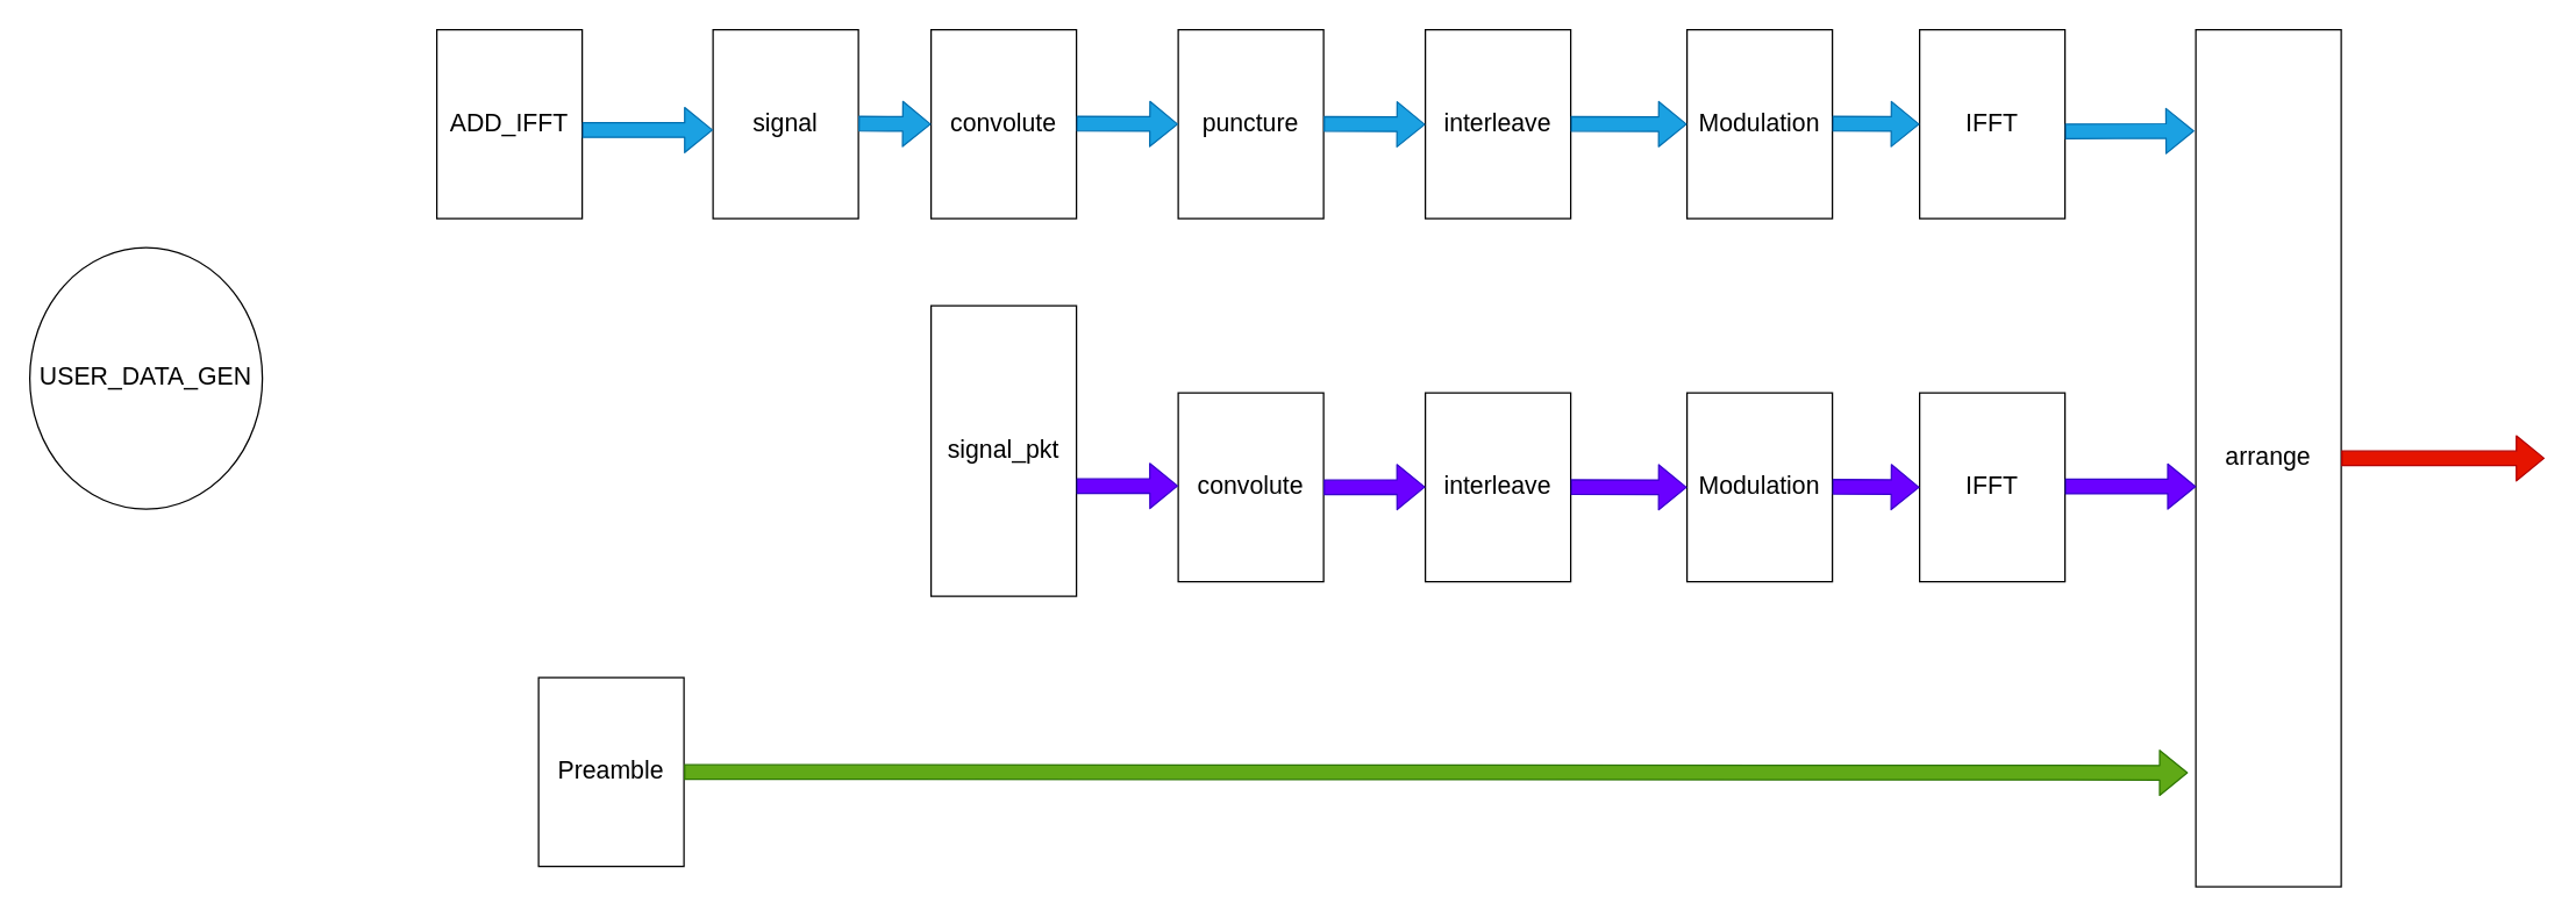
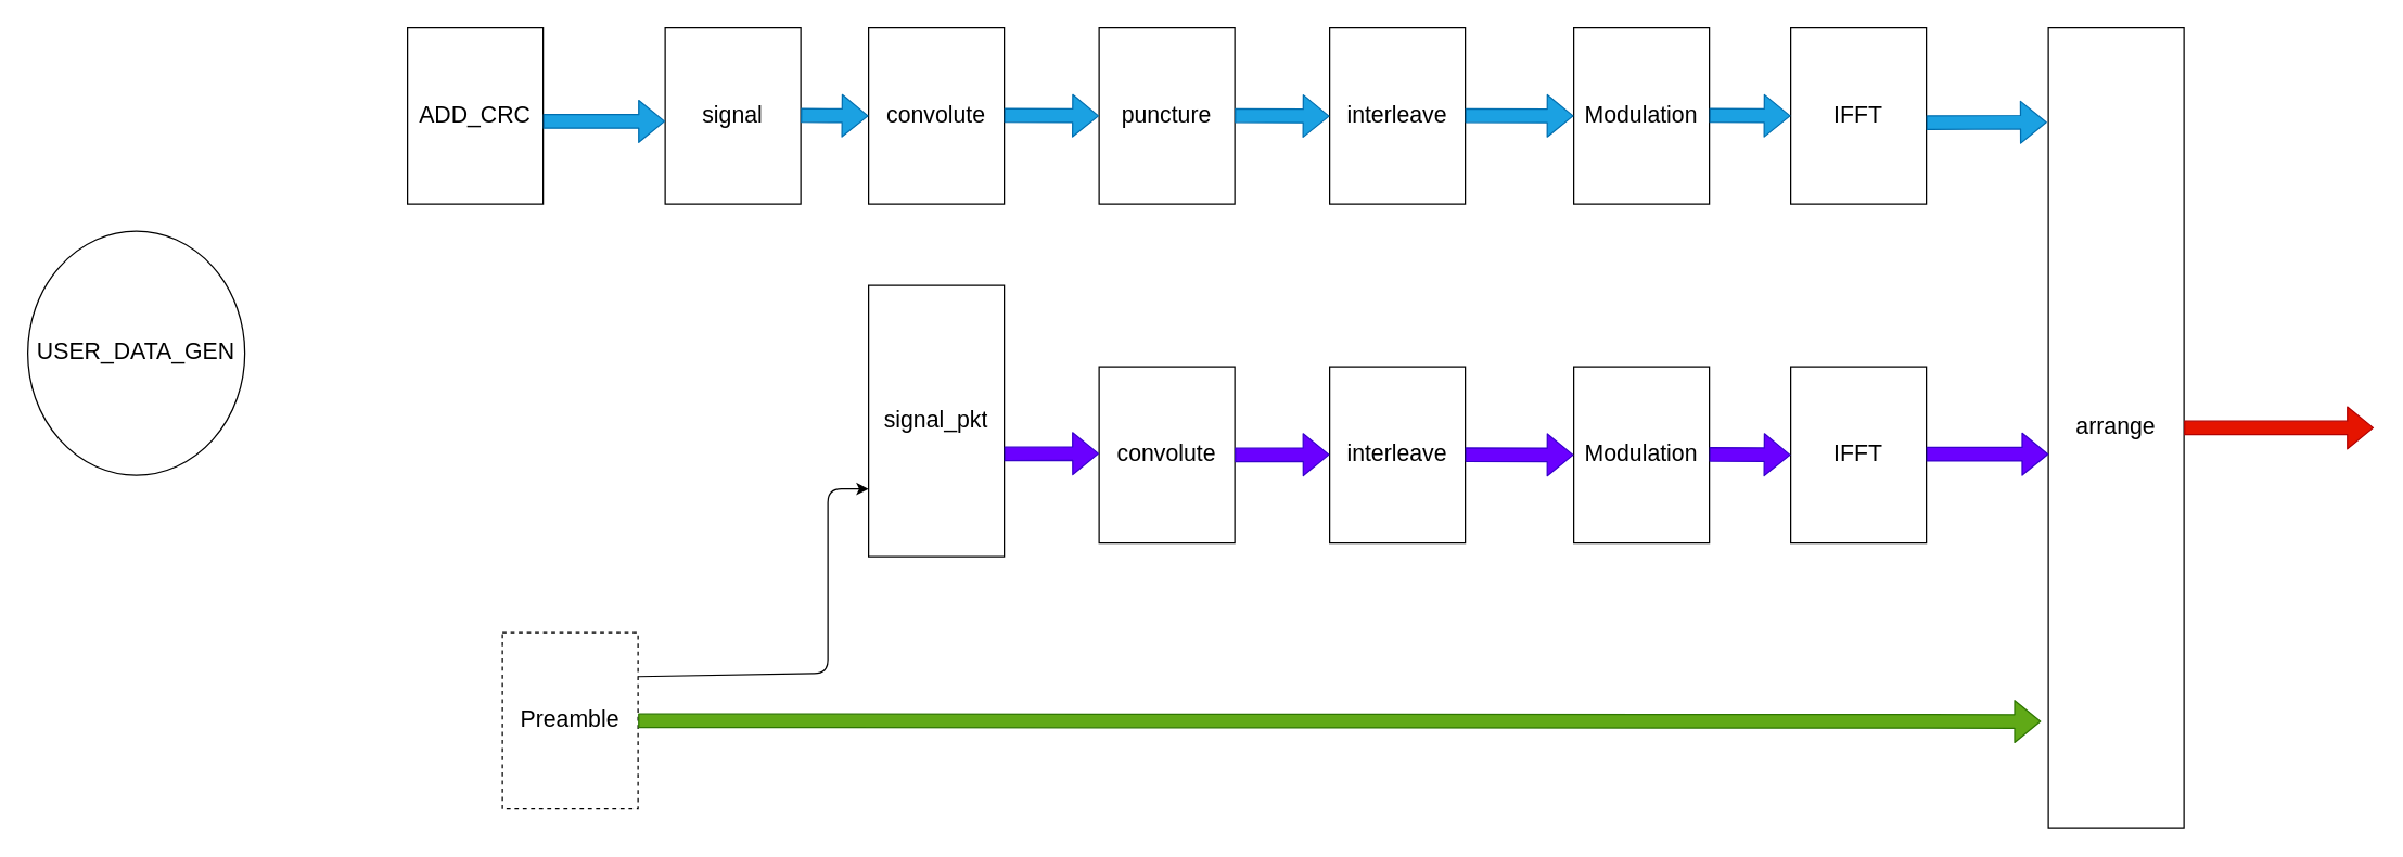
  <mxCell id="0" />
  <mxCell id="1" parent="0" />
  <mxCell id="2" value="&lt;font color=&quot;#000000&quot; style=&quot;font-size: 17px;&quot;&gt;USER_DATA_GEN&lt;/font&gt;" style="ellipse;whiteSpace=wrap;html=1;fillColor=none;strokeColor=#000000;fontSize=17;" vertex="1" parent="1"><mxGeometry x="20" y="170" width="160" height="180" as="geometry" /></mxCell>
- <mxCell id="3" value="&lt;font color=&quot;#000000&quot; style=&quot;font-size: 17px;&quot;&gt;ADD_IFFT&lt;/font&gt;" style="rounded=0;whiteSpace=wrap;html=1;fillColor=none;strokeColor=#000000;fontSize=17;" vertex="1" parent="1"><mxGeometry x="300" y="20" width="100" height="130" as="geometry" /></mxCell>
+ <mxCell id="3" value="&lt;font color=&quot;#000000&quot; style=&quot;font-size: 17px;&quot;&gt;ADD_CRC&lt;/font&gt;" style="rounded=0;whiteSpace=wrap;html=1;fillColor=none;strokeColor=#000000;fontSize=17;" vertex="1" parent="1"><mxGeometry x="300" y="20" width="100" height="130" as="geometry" /></mxCell>
  <mxCell id="4" value="&lt;font color=&quot;#000000&quot; style=&quot;font-size: 17px;&quot;&gt;signal&lt;/font&gt;" style="rounded=0;whiteSpace=wrap;html=1;fillColor=none;strokeColor=#000000;fontSize=17;" vertex="1" parent="1"><mxGeometry x="490" y="20" width="100" height="130" as="geometry" /></mxCell>
  <mxCell id="5" value="&lt;font color=&quot;#000000&quot; style=&quot;font-size: 17px;&quot;&gt;convolute&lt;/font&gt;" style="rounded=0;whiteSpace=wrap;html=1;fillColor=none;strokeColor=#000000;fontSize=17;" vertex="1" parent="1"><mxGeometry x="640" y="20" width="100" height="130" as="geometry" /></mxCell>
  <mxCell id="6" value="&lt;font color=&quot;#000000&quot; style=&quot;font-size: 17px;&quot;&gt;puncture&lt;/font&gt;" style="rounded=0;whiteSpace=wrap;html=1;fillColor=none;strokeColor=#000000;fontSize=17;" vertex="1" parent="1"><mxGeometry x="810" y="20" width="100" height="130" as="geometry" /></mxCell>
  <mxCell id="7" value="&lt;span class=&quot;VIiyi&quot; lang=&quot;en&quot; style=&quot;font-size: 17px;&quot;&gt;&lt;font color=&quot;#000000&quot; style=&quot;font-size: 17px;&quot;&gt;interleave&lt;/font&gt;&lt;/span&gt;" style="rounded=0;whiteSpace=wrap;html=1;fillColor=none;strokeColor=#000000;fontSize=17;" vertex="1" parent="1"><mxGeometry x="980" y="20" width="100" height="130" as="geometry" /></mxCell>
  <mxCell id="8" value="&lt;font color=&quot;#000000&quot; style=&quot;font-size: 17px;&quot;&gt;Modulation&lt;/font&gt;" style="rounded=0;whiteSpace=wrap;html=1;fillColor=none;strokeColor=#000000;fontSize=17;" vertex="1" parent="1"><mxGeometry x="1160" y="20" width="100" height="130" as="geometry" /></mxCell>
  <mxCell id="9" value="&lt;font color=&quot;#000000&quot; style=&quot;font-size: 17px;&quot;&gt;IFFT&lt;/font&gt;" style="rounded=0;whiteSpace=wrap;html=1;fillColor=none;strokeColor=#000000;fontSize=17;" vertex="1" parent="1"><mxGeometry x="1320" y="20" width="100" height="130" as="geometry" /></mxCell>
  <mxCell id="10" value="&lt;font color=&quot;#000000&quot; style=&quot;font-size: 17px;&quot;&gt;arrange&lt;/font&gt;" style="rounded=0;whiteSpace=wrap;html=1;fillColor=none;strokeColor=#000000;fontSize=17;" vertex="1" parent="1"><mxGeometry x="1510" y="20" width="100" height="590" as="geometry" /></mxCell>
- <mxCell id="12" value="&lt;font color=&quot;#000000&quot; style=&quot;font-size: 17px;&quot;&gt;Preamble&lt;/font&gt;" style="rounded=0;whiteSpace=wrap;html=1;fillColor=none;strokeColor=#000000;fontSize=17;" vertex="1" parent="1"><mxGeometry x="370" y="466" width="100" height="130" as="geometry" /></mxCell>
+ <mxCell id="11" style="edgeStyle=none;html=1;exitX=1;exitY=0.25;exitDx=0;exitDy=0;entryX=0;entryY=0.75;entryDx=0;entryDy=0;fontSize=17;fontColor=#000000;strokeColor=#000000;" edge="1" parent="1" source="12" target="13"><mxGeometry relative="1" as="geometry"><Array as="points"><mxPoint x="610" y="496" /><mxPoint x="610" y="360" /></Array></mxGeometry></mxCell>
+ <mxCell id="12" value="&lt;font color=&quot;#000000&quot; style=&quot;font-size: 17px;&quot;&gt;Preamble&lt;/font&gt;" style="rounded=0;whiteSpace=wrap;html=1;fillColor=none;strokeColor=#000000;fontSize=17;dashed=1;" vertex="1" parent="1"><mxGeometry x="370" y="466" width="100" height="130" as="geometry" /></mxCell>
  <mxCell id="13" value="&lt;font color=&quot;#000000&quot; style=&quot;font-size: 17px;&quot;&gt;signal_pkt&lt;/font&gt;" style="rounded=0;whiteSpace=wrap;html=1;fillColor=none;strokeColor=#000000;fontSize=17;" vertex="1" parent="1"><mxGeometry x="640" y="210" width="100" height="200" as="geometry" /></mxCell>
  <mxCell id="14" value="&lt;font color=&quot;#000000&quot; style=&quot;font-size: 17px;&quot;&gt;convolute&lt;/font&gt;" style="rounded=0;whiteSpace=wrap;html=1;fillColor=none;strokeColor=#000000;fontSize=17;" vertex="1" parent="1"><mxGeometry x="810" y="270" width="100" height="130" as="geometry" /></mxCell>
  <mxCell id="15" value="&lt;font color=&quot;#000000&quot; style=&quot;font-size: 17px;&quot;&gt;interleave&lt;/font&gt;" style="rounded=0;whiteSpace=wrap;html=1;fillColor=none;strokeColor=#000000;fontSize=17;" vertex="1" parent="1"><mxGeometry x="980" y="270" width="100" height="130" as="geometry" /></mxCell>
  <mxCell id="16" value="&lt;font color=&quot;#000000&quot; style=&quot;font-size: 17px;&quot;&gt;Modulation&lt;/font&gt;" style="rounded=0;whiteSpace=wrap;html=1;fillColor=none;strokeColor=#000000;fontSize=17;" vertex="1" parent="1"><mxGeometry x="1160" y="270" width="100" height="130" as="geometry" /></mxCell>
  <mxCell id="17" value="&lt;font color=&quot;#000000&quot; style=&quot;font-size: 17px;&quot;&gt;IFFT&lt;/font&gt;" style="rounded=0;whiteSpace=wrap;html=1;fillColor=none;strokeColor=#000000;fontSize=17;" vertex="1" parent="1"><mxGeometry x="1320" y="270" width="100" height="130" as="geometry" /></mxCell>
  <mxCell id="18" value="" style="shape=flexArrow;endArrow=classic;html=1;fontSize=17;fontColor=#000000;strokeColor=#2D7600;entryX=-0.054;entryY=0.867;entryDx=0;entryDy=0;entryPerimeter=0;fillColor=#60a917;" edge="1" parent="1" source="12" target="10"><mxGeometry width="50" height="50" relative="1" as="geometry"><mxPoint x="580" y="528.76" as="sourcePoint" /><mxPoint x="700" y="528.76" as="targetPoint" /></mxGeometry></mxCell>
  <mxCell id="19" value="" style="shape=flexArrow;endArrow=classic;html=1;fontSize=17;fontColor=#000000;strokeColor=#006EAF;fillColor=#1ba1e2;" edge="1" parent="1"><mxGeometry width="50" height="50" relative="1" as="geometry"><mxPoint x="400" y="89" as="sourcePoint" /><mxPoint x="490" y="89" as="targetPoint" /></mxGeometry></mxCell>
  <mxCell id="20" value="" style="shape=flexArrow;endArrow=classic;html=1;fontSize=17;fontColor=#000000;strokeColor=#006EAF;fillColor=#1ba1e2;" edge="1" parent="1"><mxGeometry width="50" height="50" relative="1" as="geometry"><mxPoint x="590" y="84.58" as="sourcePoint" /><mxPoint x="640" y="85" as="targetPoint" /></mxGeometry></mxCell>
  <mxCell id="21" value="" style="shape=flexArrow;endArrow=classic;html=1;fontSize=17;fontColor=#000000;strokeColor=#006EAF;fillColor=#1ba1e2;entryX=0;entryY=0.5;entryDx=0;entryDy=0;" edge="1" parent="1" target="6"><mxGeometry width="50" height="50" relative="1" as="geometry"><mxPoint x="740" y="84.58" as="sourcePoint" /><mxPoint x="790" y="85" as="targetPoint" /></mxGeometry></mxCell>
  <mxCell id="22" value="" style="shape=flexArrow;endArrow=classic;html=1;fontSize=17;fontColor=#000000;strokeColor=#006EAF;fillColor=#1ba1e2;entryX=0;entryY=0.5;entryDx=0;entryDy=0;" edge="1" parent="1"><mxGeometry width="50" height="50" relative="1" as="geometry"><mxPoint x="910" y="84.79" as="sourcePoint" /><mxPoint x="980" y="85.21" as="targetPoint" /></mxGeometry></mxCell>
  <mxCell id="23" value="" style="shape=flexArrow;endArrow=classic;html=1;fontSize=17;fontColor=#000000;strokeColor=#006EAF;fillColor=#1ba1e2;entryX=0;entryY=0.5;entryDx=0;entryDy=0;" edge="1" parent="1" target="8"><mxGeometry width="50" height="50" relative="1" as="geometry"><mxPoint x="1080" y="84.79" as="sourcePoint" /><mxPoint x="1150" y="85.21" as="targetPoint" /></mxGeometry></mxCell>
  <mxCell id="24" value="" style="shape=flexArrow;endArrow=classic;html=1;fontSize=17;fontColor=#000000;strokeColor=#006EAF;fillColor=#1ba1e2;" edge="1" parent="1"><mxGeometry width="50" height="50" relative="1" as="geometry"><mxPoint x="1260" y="84.67" as="sourcePoint" /><mxPoint x="1320" y="85" as="targetPoint" /></mxGeometry></mxCell>
  <mxCell id="25" value="" style="shape=flexArrow;endArrow=classic;html=1;fontSize=17;fontColor=#000000;strokeColor=#006EAF;fillColor=#1ba1e2;entryX=-0.01;entryY=0.118;entryDx=0;entryDy=0;entryPerimeter=0;" edge="1" parent="1" target="10"><mxGeometry width="50" height="50" relative="1" as="geometry"><mxPoint x="1420" y="90" as="sourcePoint" /><mxPoint x="1480" y="90.33" as="targetPoint" /></mxGeometry></mxCell>
  <mxCell id="26" value="" style="shape=flexArrow;endArrow=classic;html=1;fontSize=17;fontColor=#000000;strokeColor=#3700CC;fillColor=#6a00ff;" edge="1" parent="1"><mxGeometry width="50" height="50" relative="1" as="geometry"><mxPoint x="740" y="334.23" as="sourcePoint" /><mxPoint x="810" y="334" as="targetPoint" /></mxGeometry></mxCell>
  <mxCell id="27" value="" style="shape=flexArrow;endArrow=classic;html=1;fontSize=17;fontColor=#000000;strokeColor=#3700CC;fillColor=#6a00ff;" edge="1" parent="1"><mxGeometry width="50" height="50" relative="1" as="geometry"><mxPoint x="910" y="335.02" as="sourcePoint" /><mxPoint x="980" y="334.79" as="targetPoint" /></mxGeometry></mxCell>
  <mxCell id="28" value="" style="shape=flexArrow;endArrow=classic;html=1;fontSize=17;fontColor=#000000;strokeColor=#3700CC;fillColor=#6a00ff;entryX=0;entryY=0.5;entryDx=0;entryDy=0;" edge="1" parent="1" target="16"><mxGeometry width="50" height="50" relative="1" as="geometry"><mxPoint x="1080" y="334.8" as="sourcePoint" /><mxPoint x="1150" y="334.57" as="targetPoint" /></mxGeometry></mxCell>
  <mxCell id="29" value="" style="shape=flexArrow;endArrow=classic;html=1;fontSize=17;fontColor=#000000;strokeColor=#3700CC;fillColor=#6a00ff;" edge="1" parent="1"><mxGeometry width="50" height="50" relative="1" as="geometry"><mxPoint x="1260" y="334.57" as="sourcePoint" /><mxPoint x="1320" y="335" as="targetPoint" /></mxGeometry></mxCell>
  <mxCell id="30" value="" style="shape=flexArrow;endArrow=classic;html=1;fontSize=17;fontColor=#000000;strokeColor=#3700CC;fillColor=#6a00ff;entryX=0.002;entryY=0.533;entryDx=0;entryDy=0;entryPerimeter=0;" edge="1" parent="1" target="10"><mxGeometry width="50" height="50" relative="1" as="geometry"><mxPoint x="1420" y="334.47" as="sourcePoint" /><mxPoint x="1500" y="334.67" as="targetPoint" /></mxGeometry></mxCell>
  <mxCell id="31" value="" style="shape=flexArrow;endArrow=classic;html=1;fontSize=17;fontColor=#000000;strokeColor=#B20000;fillColor=#e51400;" edge="1" parent="1"><mxGeometry width="50" height="50" relative="1" as="geometry"><mxPoint x="1610" y="315.09" as="sourcePoint" /><mxPoint x="1750" y="315" as="targetPoint" /></mxGeometry></mxCell>
